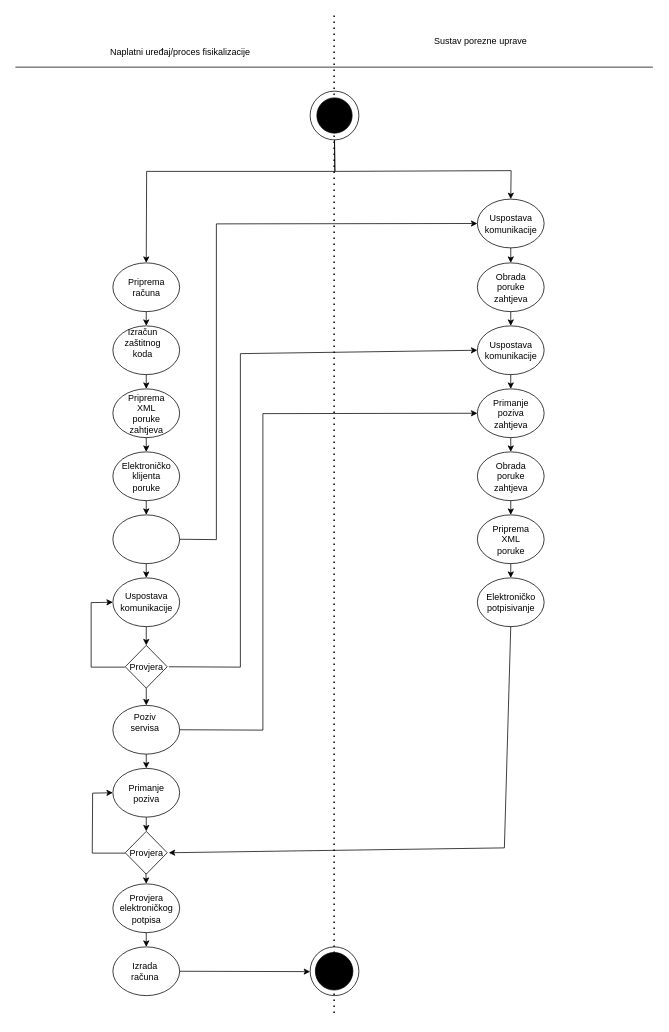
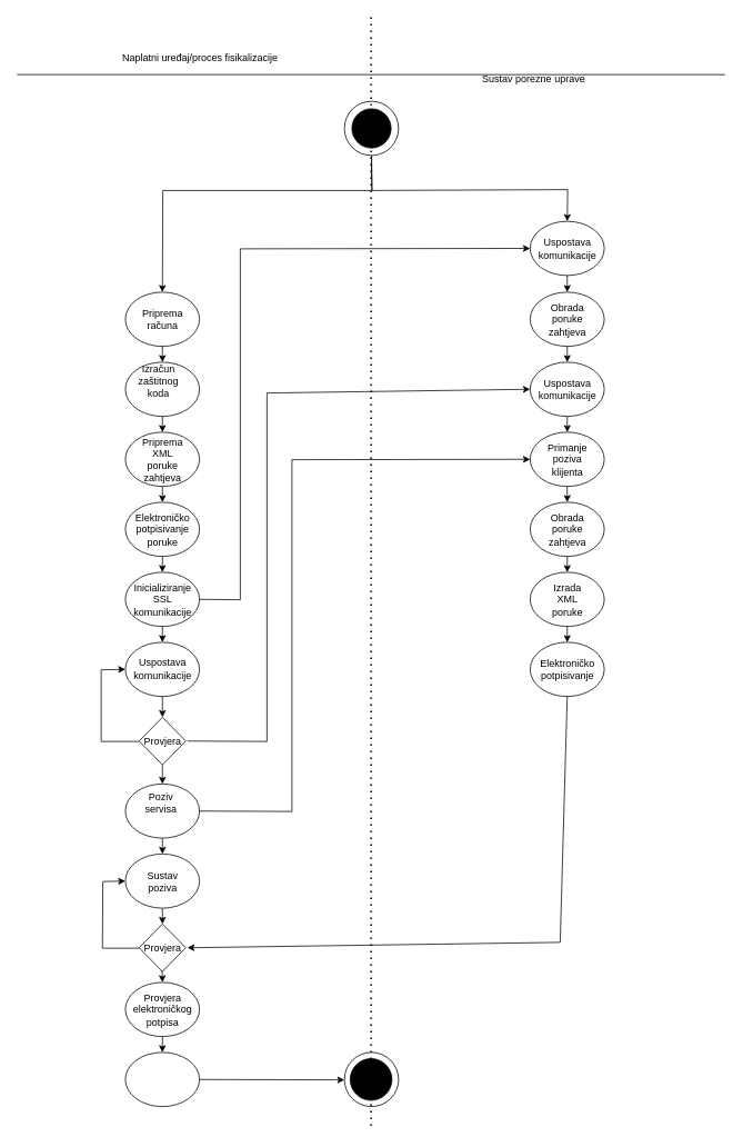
  <mxCell id="0" />
  <mxCell id="1" parent="0" />
  <mxCell id="2" value="" style="ellipse;whiteSpace=wrap;html=1;aspect=fixed;" parent="1" vertex="1"><mxGeometry x="413" y="121" width="65" height="65" as="geometry" /></mxCell>
  <mxCell id="3" value="" style="ellipse;whiteSpace=wrap;html=1;aspect=fixed;fillColor=#000000;" parent="1" vertex="1"><mxGeometry x="422" y="130" width="47" height="47" as="geometry" /></mxCell>
  <mxCell id="4" value="" style="ellipse;whiteSpace=wrap;html=1;" parent="1" vertex="1"><mxGeometry x="150" y="350" width="89" height="65" as="geometry" /></mxCell>
  <mxCell id="5" value="" style="ellipse;whiteSpace=wrap;html=1;" parent="1" vertex="1"><mxGeometry x="150" y="434" width="89" height="65" as="geometry" /></mxCell>
  <mxCell id="6" value="" style="ellipse;whiteSpace=wrap;html=1;" parent="1" vertex="1"><mxGeometry x="636" y="350" width="89" height="65" as="geometry" /></mxCell>
  <mxCell id="7" value="" style="ellipse;whiteSpace=wrap;html=1;" parent="1" vertex="1"><mxGeometry x="150" y="518" width="89" height="65" as="geometry" /></mxCell>
  <mxCell id="8" value="" style="ellipse;whiteSpace=wrap;html=1;" parent="1" vertex="1"><mxGeometry x="150" y="602" width="89" height="65" as="geometry" /></mxCell>
  <mxCell id="9" value="" style="ellipse;whiteSpace=wrap;html=1;" parent="1" vertex="1"><mxGeometry x="150" y="686" width="89" height="65" as="geometry" /></mxCell>
  <mxCell id="10" value="" style="ellipse;whiteSpace=wrap;html=1;" parent="1" vertex="1"><mxGeometry x="150" y="770" width="89" height="65" as="geometry" /></mxCell>
  <mxCell id="11" value="" style="rhombus;whiteSpace=wrap;html=1;" parent="1" vertex="1"><mxGeometry x="166.5" y="860" width="56" height="57" as="geometry" /></mxCell>
  <mxCell id="12" value="Provjera" style="text;html=1;strokeColor=none;fillColor=none;align=center;verticalAlign=middle;whiteSpace=wrap;rounded=0;" parent="1" vertex="1"><mxGeometry x="164.5" y="873.5" width="60" height="30" as="geometry" /></mxCell>
  <mxCell id="13" value="" style="ellipse;whiteSpace=wrap;html=1;" parent="1" vertex="1"><mxGeometry x="150" y="940" width="89" height="65" as="geometry" /></mxCell>
  <mxCell id="14" value="" style="ellipse;whiteSpace=wrap;html=1;" parent="1" vertex="1"><mxGeometry x="150" y="1024" width="89" height="65" as="geometry" /></mxCell>
  <mxCell id="15" value="" style="rhombus;whiteSpace=wrap;html=1;" parent="1" vertex="1"><mxGeometry x="166.5" y="1108" width="56" height="57" as="geometry" /></mxCell>
  <mxCell id="16" value="Provjera" style="text;html=1;strokeColor=none;fillColor=none;align=center;verticalAlign=middle;whiteSpace=wrap;rounded=0;" parent="1" vertex="1"><mxGeometry x="164.5" y="1121.5" width="60" height="30" as="geometry" /></mxCell>
  <mxCell id="17" value="" style="ellipse;whiteSpace=wrap;html=1;" parent="1" vertex="1"><mxGeometry x="150" y="1178" width="89" height="65" as="geometry" /></mxCell>
  <mxCell id="18" value="" style="ellipse;whiteSpace=wrap;html=1;" parent="1" vertex="1"><mxGeometry x="150" y="1262" width="89" height="65" as="geometry" /></mxCell>
  <mxCell id="19" value="" style="ellipse;whiteSpace=wrap;html=1;aspect=fixed;" parent="1" vertex="1"><mxGeometry x="413" y="1262" width="65" height="65" as="geometry" /></mxCell>
  <mxCell id="20" value="" style="ellipse;whiteSpace=wrap;html=1;aspect=fixed;fillColor=#000000;" parent="1" vertex="1"><mxGeometry x="420" y="1269.5" width="50" height="50" as="geometry" /></mxCell>
  <mxCell id="21" value="" style="ellipse;whiteSpace=wrap;html=1;" parent="1" vertex="1"><mxGeometry x="636" y="434" width="89" height="65" as="geometry" /></mxCell>
  <mxCell id="22" value="" style="ellipse;whiteSpace=wrap;html=1;" parent="1" vertex="1"><mxGeometry x="636" y="518" width="89" height="65" as="geometry" /></mxCell>
  <mxCell id="23" value="" style="ellipse;whiteSpace=wrap;html=1;" parent="1" vertex="1"><mxGeometry x="636" y="602" width="89" height="65" as="geometry" /></mxCell>
  <mxCell id="24" value="" style="ellipse;whiteSpace=wrap;html=1;" parent="1" vertex="1"><mxGeometry x="636" y="686" width="89" height="65" as="geometry" /></mxCell>
  <mxCell id="25" value="" style="ellipse;whiteSpace=wrap;html=1;" parent="1" vertex="1"><mxGeometry x="636" y="770" width="89" height="65" as="geometry" /></mxCell>
  <mxCell id="26" value="" style="endArrow=classic;html=1;rounded=0;exitX=0.5;exitY=1;exitDx=0;exitDy=0;entryX=0.5;entryY=0;entryDx=0;entryDy=0;" parent="1" source="4" target="5" edge="1"><mxGeometry width="50" height="50" relative="1" as="geometry"><mxPoint x="413" y="438" as="sourcePoint" /><mxPoint x="463" y="388" as="targetPoint" /></mxGeometry></mxCell>
  <mxCell id="27" value="" style="endArrow=classic;html=1;rounded=0;exitX=0.5;exitY=1;exitDx=0;exitDy=0;entryX=0.5;entryY=0;entryDx=0;entryDy=0;" parent="1" source="5" target="7" edge="1"><mxGeometry width="50" height="50" relative="1" as="geometry"><mxPoint x="378" y="589" as="sourcePoint" /><mxPoint x="428" y="539" as="targetPoint" /></mxGeometry></mxCell>
  <mxCell id="28" value="" style="endArrow=classic;html=1;rounded=0;exitX=0.5;exitY=1;exitDx=0;exitDy=0;entryX=0.5;entryY=0;entryDx=0;entryDy=0;" parent="1" source="7" target="8" edge="1"><mxGeometry width="50" height="50" relative="1" as="geometry"><mxPoint x="332" y="568" as="sourcePoint" /><mxPoint x="382" y="518" as="targetPoint" /></mxGeometry></mxCell>
  <mxCell id="29" value="" style="endArrow=classic;html=1;rounded=0;exitX=0.5;exitY=1;exitDx=0;exitDy=0;entryX=0.5;entryY=0;entryDx=0;entryDy=0;" parent="1" source="13" target="14" edge="1"><mxGeometry width="50" height="50" relative="1" as="geometry"><mxPoint x="322" y="820" as="sourcePoint" /><mxPoint x="372" y="770" as="targetPoint" /></mxGeometry></mxCell>
  <mxCell id="30" value="" style="endArrow=classic;html=1;rounded=0;exitX=0.5;exitY=1;exitDx=0;exitDy=0;entryX=0.5;entryY=0;entryDx=0;entryDy=0;" parent="1" source="8" target="9" edge="1"><mxGeometry width="50" height="50" relative="1" as="geometry"><mxPoint x="360" y="633" as="sourcePoint" /><mxPoint x="410" y="583" as="targetPoint" /></mxGeometry></mxCell>
  <mxCell id="31" value="" style="endArrow=classic;html=1;rounded=0;exitX=0.5;exitY=1;exitDx=0;exitDy=0;" parent="1" source="9" target="10" edge="1"><mxGeometry width="50" height="50" relative="1" as="geometry"><mxPoint x="354" y="559" as="sourcePoint" /><mxPoint x="404" y="509" as="targetPoint" /></mxGeometry></mxCell>
  <mxCell id="32" value="" style="endArrow=classic;html=1;rounded=0;exitX=0.5;exitY=1;exitDx=0;exitDy=0;entryX=0.5;entryY=0;entryDx=0;entryDy=0;" parent="1" source="10" target="11" edge="1"><mxGeometry width="50" height="50" relative="1" as="geometry"><mxPoint x="354" y="559" as="sourcePoint" /><mxPoint x="404" y="509" as="targetPoint" /></mxGeometry></mxCell>
  <mxCell id="33" value="" style="endArrow=classic;html=1;rounded=0;exitX=0.5;exitY=1;exitDx=0;exitDy=0;entryX=0.5;entryY=0;entryDx=0;entryDy=0;" parent="1" source="11" target="13" edge="1"><mxGeometry width="50" height="50" relative="1" as="geometry"><mxPoint x="267" y="936" as="sourcePoint" /><mxPoint x="409" y="1036" as="targetPoint" /></mxGeometry></mxCell>
  <mxCell id="34" value="" style="endArrow=classic;html=1;rounded=0;exitX=0.5;exitY=1;exitDx=0;exitDy=0;entryX=0.5;entryY=0;entryDx=0;entryDy=0;" parent="1" source="14" target="15" edge="1"><mxGeometry width="50" height="50" relative="1" as="geometry"><mxPoint x="640" y="1040" as="sourcePoint" /><mxPoint x="690" y="990" as="targetPoint" /></mxGeometry></mxCell>
  <mxCell id="35" value="" style="endArrow=classic;html=1;rounded=0;exitX=0.494;exitY=1.412;exitDx=0;exitDy=0;exitPerimeter=0;entryX=0.5;entryY=0;entryDx=0;entryDy=0;" parent="1" source="16" target="17" edge="1"><mxGeometry width="50" height="50" relative="1" as="geometry"><mxPoint x="235" y="1167" as="sourcePoint" /><mxPoint x="359" y="1226" as="targetPoint" /></mxGeometry></mxCell>
  <mxCell id="36" value="" style="endArrow=classic;html=1;rounded=0;exitX=0.5;exitY=1;exitDx=0;exitDy=0;entryX=0.5;entryY=0;entryDx=0;entryDy=0;" parent="1" source="17" target="18" edge="1"><mxGeometry width="50" height="50" relative="1" as="geometry"><mxPoint x="356" y="1095" as="sourcePoint" /><mxPoint x="406" y="1045" as="targetPoint" /></mxGeometry></mxCell>
  <mxCell id="37" value="" style="endArrow=classic;html=1;rounded=0;exitX=0.5;exitY=1;exitDx=0;exitDy=0;" parent="1" source="6" target="21" edge="1"><mxGeometry width="50" height="50" relative="1" as="geometry"><mxPoint x="451" y="575.5" as="sourcePoint" /><mxPoint x="501" y="525.5" as="targetPoint" /></mxGeometry></mxCell>
  <mxCell id="38" value="" style="endArrow=classic;html=1;rounded=0;exitX=0.5;exitY=1;exitDx=0;exitDy=0;" parent="1" source="23" target="24" edge="1"><mxGeometry width="50" height="50" relative="1" as="geometry"><mxPoint x="461" y="585.5" as="sourcePoint" /><mxPoint x="511" y="535.5" as="targetPoint" /></mxGeometry></mxCell>
  <mxCell id="39" value="" style="endArrow=classic;html=1;rounded=0;exitX=0.5;exitY=1;exitDx=0;exitDy=0;entryX=0.5;entryY=0;entryDx=0;entryDy=0;" parent="1" source="21" target="22" edge="1"><mxGeometry width="50" height="50" relative="1" as="geometry"><mxPoint x="471" y="595.5" as="sourcePoint" /><mxPoint x="521" y="545.5" as="targetPoint" /></mxGeometry></mxCell>
  <mxCell id="40" value="" style="endArrow=classic;html=1;rounded=0;exitX=0.5;exitY=1;exitDx=0;exitDy=0;entryX=0.5;entryY=0;entryDx=0;entryDy=0;" parent="1" source="22" target="23" edge="1"><mxGeometry width="50" height="50" relative="1" as="geometry"><mxPoint x="471" y="595.5" as="sourcePoint" /><mxPoint x="521" y="545.5" as="targetPoint" /></mxGeometry></mxCell>
  <mxCell id="41" value="" style="endArrow=classic;html=1;rounded=0;entryX=0;entryY=0.5;entryDx=0;entryDy=0;" parent="1" target="10" edge="1"><mxGeometry width="50" height="50" relative="1" as="geometry"><mxPoint x="166" y="889" as="sourcePoint" /><mxPoint x="472" y="720" as="targetPoint" /><Array as="points"><mxPoint x="121" y="889" /><mxPoint x="121" y="803" /></Array></mxGeometry></mxCell>
  <mxCell id="42" value="" style="endArrow=classic;html=1;rounded=0;exitX=0.5;exitY=1;exitDx=0;exitDy=0;entryX=0.5;entryY=0;entryDx=0;entryDy=0;" parent="1" source="24" target="25" edge="1"><mxGeometry width="50" height="50" relative="1" as="geometry"><mxPoint x="432" y="780" as="sourcePoint" /><mxPoint x="482" y="730" as="targetPoint" /></mxGeometry></mxCell>
  <mxCell id="43" value="" style="endArrow=classic;html=1;rounded=0;exitX=0;exitY=0.5;exitDx=0;exitDy=0;entryX=0;entryY=0.5;entryDx=0;entryDy=0;" parent="1" target="14" edge="1"><mxGeometry width="50" height="50" relative="1" as="geometry"><mxPoint x="166.5" y="1137" as="sourcePoint" /><mxPoint x="151.5" y="1051" as="targetPoint" /><Array as="points"><mxPoint x="122.5" y="1137" /><mxPoint x="123" y="1057" /></Array></mxGeometry></mxCell>
  <mxCell id="44" value="Priprema računa" style="text;html=1;strokeColor=none;fillColor=none;align=center;verticalAlign=middle;whiteSpace=wrap;rounded=0;" parent="1" vertex="1"><mxGeometry x="164.5" y="367.5" width="60" height="30" as="geometry" /></mxCell>
- <mxCell id="45" value="Elektroničko klijenta poruke" style="text;html=1;strokeColor=none;fillColor=none;align=center;verticalAlign=middle;whiteSpace=wrap;rounded=0;" parent="1" vertex="1"><mxGeometry x="164.5" y="619.5" width="60" height="30" as="geometry" /></mxCell>
+ <mxCell id="45" value="Elektroničko potpisivanje poruke" style="text;html=1;strokeColor=none;fillColor=none;align=center;verticalAlign=middle;whiteSpace=wrap;rounded=0;" parent="1" vertex="1"><mxGeometry x="164.5" y="619.5" width="60" height="30" as="geometry" /></mxCell>
  <mxCell id="46" value="Izračun zaštitnog koda" style="text;html=1;strokeColor=none;fillColor=none;align=center;verticalAlign=middle;whiteSpace=wrap;rounded=0;" parent="1" vertex="1"><mxGeometry x="159.5" y="441.5" width="60" height="30" as="geometry" /></mxCell>
- <mxCell id="48" value="Primanje poziva" style="text;html=1;strokeColor=none;fillColor=none;align=center;verticalAlign=middle;whiteSpace=wrap;rounded=0;" parent="1" vertex="1"><mxGeometry x="164.5" y="1041.5" width="60" height="30" as="geometry" /></mxCell>
+ <mxCell id="47" value="Inicializiranje SSL komunikacije" style="text;html=1;strokeColor=none;fillColor=none;align=center;verticalAlign=middle;whiteSpace=wrap;rounded=0;" parent="1" vertex="1"><mxGeometry x="164.5" y="703.5" width="60" height="30" as="geometry" /></mxCell>
+ <mxCell id="48" value="Sustav poziva" style="text;html=1;strokeColor=none;fillColor=none;align=center;verticalAlign=middle;whiteSpace=wrap;rounded=0;" parent="1" vertex="1"><mxGeometry x="164.5" y="1041.5" width="60" height="30" as="geometry" /></mxCell>
  <mxCell id="49" value="Uspostava komunikacije" style="text;html=1;strokeColor=none;fillColor=none;align=center;verticalAlign=middle;whiteSpace=wrap;rounded=0;" parent="1" vertex="1"><mxGeometry x="164.5" y="787" width="60" height="30" as="geometry" /></mxCell>
  <mxCell id="50" value="Priprema XML poruke zahtjeva" style="text;html=1;strokeColor=none;fillColor=none;align=center;verticalAlign=middle;whiteSpace=wrap;rounded=0;" parent="1" vertex="1"><mxGeometry x="164.5" y="535.5" width="60" height="30" as="geometry" /></mxCell>
  <mxCell id="51" value="Poziv servisa" style="text;html=1;strokeColor=none;fillColor=none;align=center;verticalAlign=middle;whiteSpace=wrap;rounded=0;" parent="1" vertex="1"><mxGeometry x="162.5" y="947.5" width="60" height="30" as="geometry" /></mxCell>
  <mxCell id="52" value="Provjera elektroničkog potpisa" style="text;html=1;strokeColor=none;fillColor=none;align=center;verticalAlign=middle;whiteSpace=wrap;rounded=0;" parent="1" vertex="1"><mxGeometry x="164.5" y="1195.5" width="60" height="30" as="geometry" /></mxCell>
- <mxCell id="53" value="Izrada računa" style="text;html=1;strokeColor=none;fillColor=none;align=center;verticalAlign=middle;whiteSpace=wrap;rounded=0;" parent="1" vertex="1"><mxGeometry x="162.5" y="1279.5" width="60" height="30" as="geometry" /></mxCell>
  <mxCell id="54" value="Obrada poruke zahtjeva" style="text;html=1;strokeColor=none;fillColor=none;align=center;verticalAlign=middle;whiteSpace=wrap;rounded=0;" parent="1" vertex="1"><mxGeometry x="650.5" y="367.5" width="60" height="30" as="geometry" /></mxCell>
  <mxCell id="55" value="Uspostava komunikacije" style="text;html=1;strokeColor=none;fillColor=none;align=center;verticalAlign=middle;whiteSpace=wrap;rounded=0;" parent="1" vertex="1"><mxGeometry x="650.5" y="451.5" width="60" height="30" as="geometry" /></mxCell>
- <mxCell id="56" value="Primanje poziva zahtjeva" style="text;html=1;strokeColor=none;fillColor=none;align=center;verticalAlign=middle;whiteSpace=wrap;rounded=0;" parent="1" vertex="1"><mxGeometry x="650.5" y="535.5" width="60" height="30" as="geometry" /></mxCell>
+ <mxCell id="56" value="Primanje poziva klijenta" style="text;html=1;strokeColor=none;fillColor=none;align=center;verticalAlign=middle;whiteSpace=wrap;rounded=0;" parent="1" vertex="1"><mxGeometry x="650.5" y="535.5" width="60" height="30" as="geometry" /></mxCell>
  <mxCell id="57" value="Obrada poruke zahtjeva" style="text;html=1;strokeColor=none;fillColor=none;align=center;verticalAlign=middle;whiteSpace=wrap;rounded=0;" parent="1" vertex="1"><mxGeometry x="650.5" y="619.5" width="60" height="30" as="geometry" /></mxCell>
- <mxCell id="58" value="Priprema XML poruke" style="text;html=1;strokeColor=none;fillColor=none;align=center;verticalAlign=middle;whiteSpace=wrap;rounded=0;" parent="1" vertex="1"><mxGeometry x="650.5" y="703.5" width="60" height="30" as="geometry" /></mxCell>
+ <mxCell id="58" value="Izrada XML poruke" style="text;html=1;strokeColor=none;fillColor=none;align=center;verticalAlign=middle;whiteSpace=wrap;rounded=0;" parent="1" vertex="1"><mxGeometry x="650.5" y="703.5" width="60" height="30" as="geometry" /></mxCell>
  <mxCell id="59" value="Elektroničko potpisivanje" style="text;html=1;strokeColor=none;fillColor=none;align=center;verticalAlign=middle;whiteSpace=wrap;rounded=0;" parent="1" vertex="1"><mxGeometry x="650.5" y="787.5" width="60" height="30" as="geometry" /></mxCell>
  <mxCell id="60" value="" style="endArrow=classic;html=1;rounded=0;exitX=1;exitY=0.5;exitDx=0;exitDy=0;entryX=0;entryY=0.5;entryDx=0;entryDy=0;" parent="1" source="9" target="61" edge="1"><mxGeometry width="50" height="50" relative="1" as="geometry"><mxPoint x="687" y="898" as="sourcePoint" /><mxPoint x="480" y="587" as="targetPoint" /><Array as="points"><mxPoint x="288" y="719" /><mxPoint x="288" y="298" /></Array></mxGeometry></mxCell>
  <mxCell id="61" value="" style="ellipse;whiteSpace=wrap;html=1;" parent="1" vertex="1"><mxGeometry x="636" y="265" width="89" height="65" as="geometry" /></mxCell>
  <mxCell id="62" value="Uspostava komunikacije" style="text;html=1;strokeColor=none;fillColor=none;align=center;verticalAlign=middle;whiteSpace=wrap;rounded=0;" parent="1" vertex="1"><mxGeometry x="650.5" y="282.5" width="60" height="30" as="geometry" /></mxCell>
  <mxCell id="63" value="" style="endArrow=classic;html=1;rounded=0;exitX=0.5;exitY=1;exitDx=0;exitDy=0;entryX=0.5;entryY=0;entryDx=0;entryDy=0;" parent="1" source="61" target="6" edge="1"><mxGeometry width="50" height="50" relative="1" as="geometry"><mxPoint x="761" y="537" as="sourcePoint" /><mxPoint x="811" y="487" as="targetPoint" /></mxGeometry></mxCell>
  <mxCell id="64" value="" style="endArrow=classic;html=1;rounded=0;exitX=1;exitY=0.5;exitDx=0;exitDy=0;entryX=0;entryY=0.5;entryDx=0;entryDy=0;" parent="1" source="12" target="21" edge="1"><mxGeometry width="50" height="50" relative="1" as="geometry"><mxPoint x="741" y="675" as="sourcePoint" /><mxPoint x="791" y="625" as="targetPoint" /><Array as="points"><mxPoint x="320" y="889" /><mxPoint x="320" y="471" /></Array></mxGeometry></mxCell>
  <mxCell id="65" value="" style="endArrow=classic;html=1;rounded=0;exitX=1;exitY=0.5;exitDx=0;exitDy=0;entryX=0;entryY=0.5;entryDx=0;entryDy=0;" parent="1" source="13" target="22" edge="1"><mxGeometry width="50" height="50" relative="1" as="geometry"><mxPoint x="743" y="868" as="sourcePoint" /><mxPoint x="793" y="818" as="targetPoint" /><Array as="points"><mxPoint x="350" y="973" /><mxPoint x="350" y="551" /></Array></mxGeometry></mxCell>
  <mxCell id="66" value="" style="endArrow=classic;html=1;rounded=0;exitX=0.5;exitY=1;exitDx=0;exitDy=0;entryX=1;entryY=0.5;entryDx=0;entryDy=0;" parent="1" source="25" target="16" edge="1"><mxGeometry width="50" height="50" relative="1" as="geometry"><mxPoint x="838" y="922" as="sourcePoint" /><mxPoint x="484" y="1150" as="targetPoint" /><Array as="points"><mxPoint x="672" y="1130" /></Array></mxGeometry></mxCell>
  <mxCell id="67" value="" style="endArrow=classic;html=1;rounded=0;exitX=1;exitY=0.5;exitDx=0;exitDy=0;" parent="1" source="18" edge="1"><mxGeometry width="50" height="50" relative="1" as="geometry"><mxPoint x="794" y="1232" as="sourcePoint" /><mxPoint x="413" y="1295" as="targetPoint" /></mxGeometry></mxCell>
  <mxCell id="68" value="" style="endArrow=classic;html=1;rounded=0;exitX=0.5;exitY=1;exitDx=0;exitDy=0;entryX=0.5;entryY=0;entryDx=0;entryDy=0;" parent="1" source="2" target="4" edge="1"><mxGeometry width="50" height="50" relative="1" as="geometry"><mxPoint x="1126" y="411" as="sourcePoint" /><mxPoint x="1176" y="361" as="targetPoint" /><Array as="points"><mxPoint x="446" y="228" /><mxPoint x="195" y="228" /></Array></mxGeometry></mxCell>
  <mxCell id="69" value="" style="endArrow=classic;html=1;rounded=0;exitX=0.5;exitY=1;exitDx=0;exitDy=0;entryX=0.5;entryY=0;entryDx=0;entryDy=0;" parent="1" source="2" target="61" edge="1"><mxGeometry width="50" height="50" relative="1" as="geometry"><mxPoint x="342" y="329" as="sourcePoint" /><mxPoint x="392" y="279" as="targetPoint" /><Array as="points"><mxPoint x="446" y="228" /><mxPoint x="681" y="227" /></Array></mxGeometry></mxCell>
  <mxCell id="70" value="" style="endArrow=none;dashed=1;html=1;dashPattern=1 3;strokeWidth=2;rounded=0;" parent="1" edge="1"><mxGeometry width="50" height="50" relative="1" as="geometry"><mxPoint x="445" y="20" as="sourcePoint" /><mxPoint x="445" y="1354" as="targetPoint" /></mxGeometry></mxCell>
  <mxCell id="71" value="" style="endArrow=none;html=1;rounded=0;" parent="1" edge="1"><mxGeometry width="50" height="50" relative="1" as="geometry"><mxPoint y="89" as="sourcePoint" x="20" /><mxPoint x="870" y="89" as="targetPoint" /></mxGeometry></mxCell>
  <mxCell id="72" value="Naplatni uređaj/proces fisikalizacije" style="text;html=1;strokeColor=none;fillColor=none;align=center;verticalAlign=middle;whiteSpace=wrap;rounded=0;" parent="1" vertex="1"><mxGeometry x="128" y="54" width="224" height="30" as="geometry" /></mxCell>
- <mxCell id="73" value="Sustav porezne uprave" style="text;html=1;strokeColor=none;fillColor=none;align=center;verticalAlign=middle;whiteSpace=wrap;rounded=0;" parent="1" vertex="1"><mxGeometry x="554" y="39" width="173" height="30" as="geometry" /></mxCell>
+ <mxCell id="73" value="Sustav porezne uprave" style="text;html=1;strokeColor=none;fillColor=none;align=center;verticalAlign=middle;whiteSpace=wrap;rounded=0;" parent="1" vertex="1"><mxGeometry x="554" y="79" width="173" height="30" as="geometry" /></mxCell>
